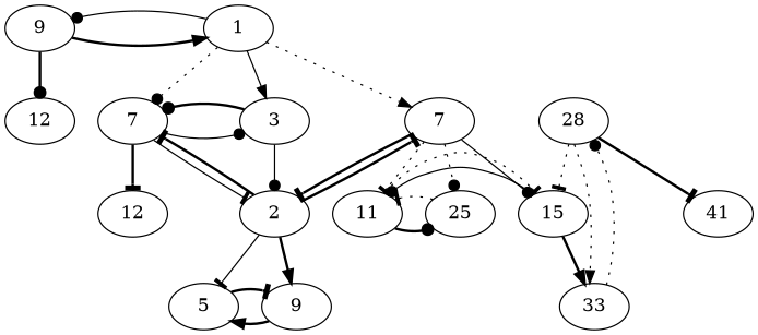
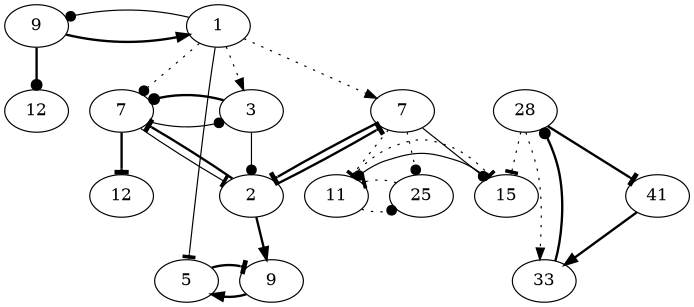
  digraph {
    edge [arrowhead=tee constraint=false style=bold]
    n1 [label=9]
    n2 [label=1]
    n3 [label=12]
    n4 [label=7]
    n5 [label=7]
    n6 [label=3]
    n7 [label=2]
    n8 [label=15]
    n9 [label=11]
    n10 [label=25]
    n11 [label=9]
    n12 [label=5]
    n13 [label=12]
    n14 [label=33]
    n15 [label=28]
    n16 [label=41]
    n1 -> n2 [arrowhead=normal]
    n1 -> n3 [arrowhead=dot constraint=""]
    n2 -> n1 [arrowhead=dot style=solid]
    n2 -> n4 [arrowhead=normal style=dotted constraint=""]
    n2 -> n5 [arrowhead=dot style=dotted constraint=""]
-   n2 -> n6 [arrowhead=normal style=solid constraint=""]
+   n2 -> n6 [arrowhead=normal style=dotted constraint=""]
    n4 -> n7
    n4 -> n8 [arrowhead=dot style=solid constraint=""]
    n4 -> n9 [style=dotted constraint=""]
    n4 -> n10 [arrowhead=dot style=dotted constraint=""]
    n5 -> n6 [arrowhead=dot style=solid]
    n5 -> n7 [style=solid]
    n5 -> n13 [constraint=""]
    n6 -> n5 [arrowhead=dot]
    n6 -> n7 [arrowhead=dot style=solid constraint=""]
    n7 -> n4
    n7 -> n5
    n7 -> n11 [arrowhead=normal constraint=""]
-   n7 -> n12 [style=solid constraint=""]
+   n2 -> n12 [style=solid constraint=""]
    n8 -> n9 [arrowhead=dot style=solid]
-   n8 -> n14 [arrowhead=normal constraint=""]
+   n16 -> n14 [arrowhead=normal constraint=""]
    n9 -> n8 [style=dotted]
-   n9 -> n10 [arrowhead=dot]
+   n9 -> n10 [arrowhead=dot style=dotted]
    n10 -> n9 [style=dotted]
    n11 -> n12 [arrowhead=normal]
    n12 -> n11
-   n14 -> n15 [arrowhead=dot style=dotted]
+   n14 -> n15 [arrowhead=dot]
    n15 -> n8 [style=dotted constraint=""]
    n15 -> n14 [arrowhead=normal style=dotted]
    n15 -> n16 [constraint=""]
  }
